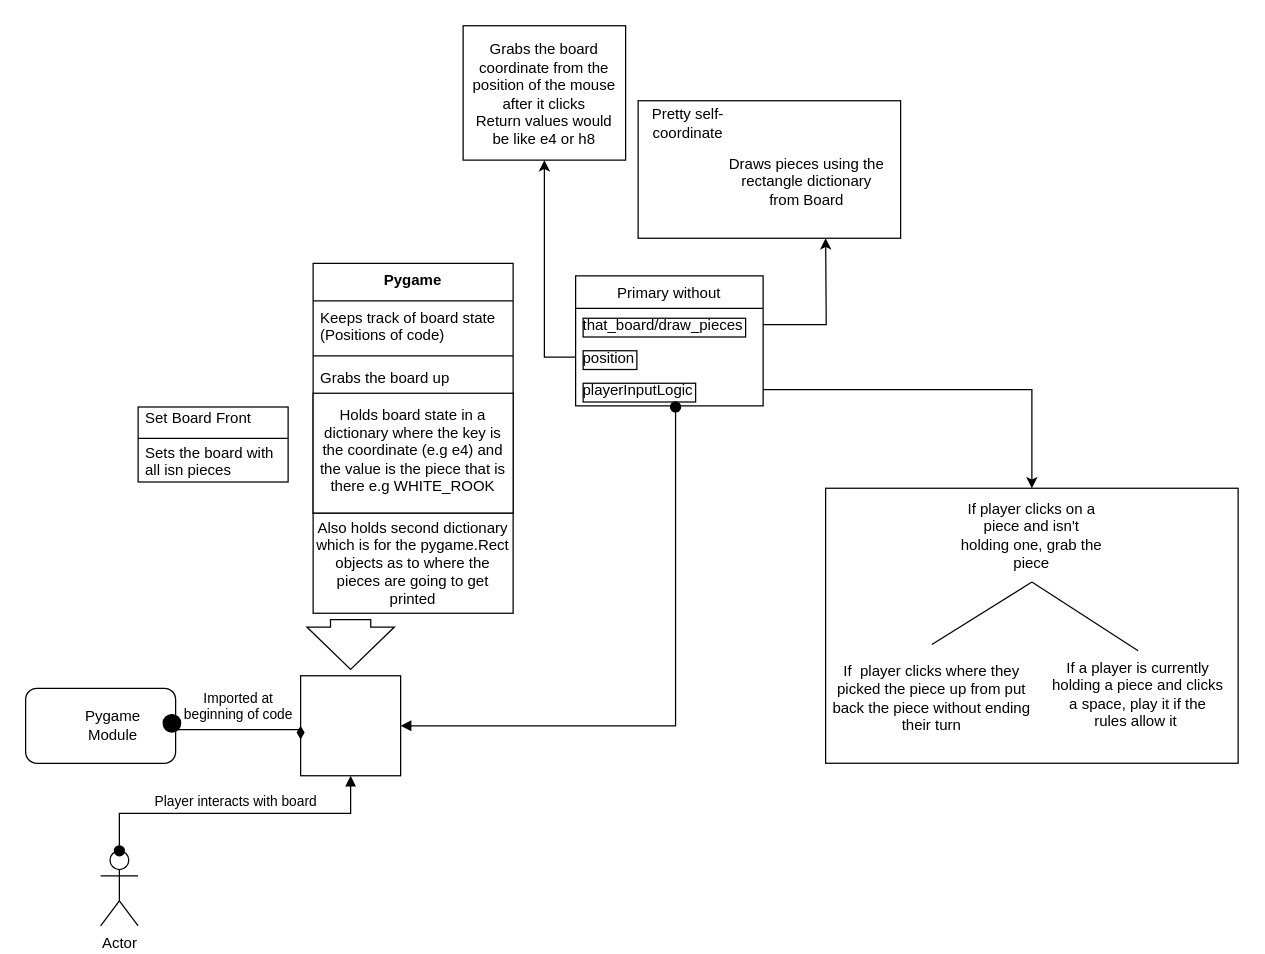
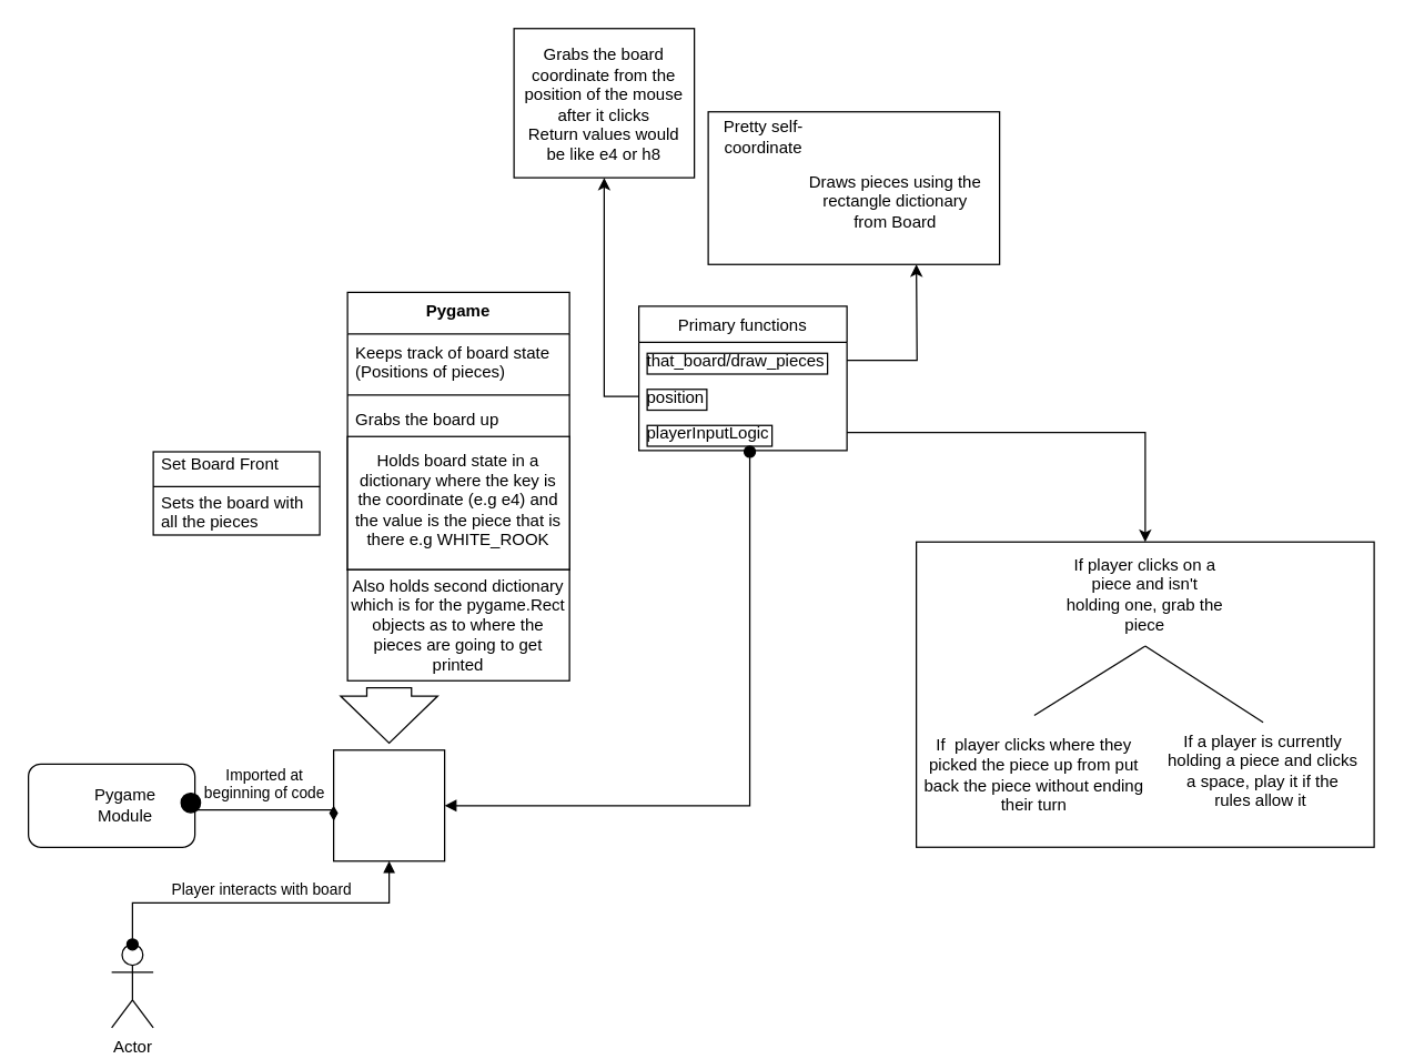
  <mxCell id="0" />
  <mxCell id="1" parent="0" />
  <mxCell id="2" value="" style="rounded=0;whiteSpace=wrap;html=1;" vertex="1" parent="1"><mxGeometry x="110" y="325" width="120" height="60" as="geometry" /></mxCell>
  <mxCell id="3" value="" style="whiteSpace=wrap;html=1;aspect=fixed;" vertex="1" parent="1"><mxGeometry x="240" y="540" width="80" height="80" as="geometry" /></mxCell>
  <mxCell id="4" value="Actor" style="shape=umlActor;verticalLabelPosition=bottom;verticalAlign=top;html=1;" vertex="1" parent="1"><mxGeometry x="80" y="680" width="30" height="60" as="geometry" /></mxCell>
  <mxCell id="5" value="Player interacts with board&lt;br&gt;" style="html=1;verticalAlign=bottom;startArrow=oval;startFill=1;endArrow=block;startSize=8;edgeStyle=elbowEdgeStyle;elbow=vertical;curved=0;rounded=0;exitX=0.5;exitY=0;exitDx=0;exitDy=0;exitPerimeter=0;" edge="1" parent="1" source="4" target="3"><mxGeometry width="60" relative="1" as="geometry"><mxPoint x="270" y="690" as="sourcePoint" /><mxPoint x="330" y="690" as="targetPoint" /></mxGeometry></mxCell>
  <mxCell id="6" value="" style="rounded=1;whiteSpace=wrap;html=1;" vertex="1" parent="1"><mxGeometry x="20" y="550" width="120" height="60" as="geometry" /></mxCell>
  <mxCell id="7" value="Pygame Module" style="text;html=1;strokeColor=none;fillColor=none;align=center;verticalAlign=middle;whiteSpace=wrap;rounded=0;" vertex="1" parent="1"><mxGeometry x="60" y="565" width="60" height="30" as="geometry" /></mxCell>
  <mxCell id="8" value="Pygame" style="swimlane;fontStyle=1;align=center;verticalAlign=top;childLayout=stackLayout;horizontal=1;startSize=30;horizontalStack=0;resizeParent=1;resizeParentMax=0;resizeLast=0;collapsible=1;marginBottom=0;" vertex="1" parent="1"><mxGeometry x="250" y="210" width="160" height="200" as="geometry"><mxRectangle x="300" y="380" width="80" height="30" as="alternateBounds" /></mxGeometry></mxCell>
- <mxCell id="9" value="Keeps track of board state&#10;(Positions of code)" style="text;strokeColor=none;fillColor=none;align=left;verticalAlign=top;spacingLeft=4;spacingRight=4;overflow=hidden;rotatable=0;points=[[0,0.5],[1,0.5]];portConstraint=eastwest;" vertex="1" parent="8"><mxGeometry y="30" width="160" height="40" as="geometry" /></mxCell>
+ <mxCell id="9" value="Keeps track of board state&#10;(Positions of pieces)" style="text;strokeColor=none;fillColor=none;align=left;verticalAlign=top;spacingLeft=4;spacingRight=4;overflow=hidden;rotatable=0;points=[[0,0.5],[1,0.5]];portConstraint=eastwest;" vertex="1" parent="8"><mxGeometry y="30" width="160" height="40" as="geometry" /></mxCell>
  <mxCell id="10" value="" style="line;strokeWidth=1;fillColor=none;align=left;verticalAlign=middle;spacingTop=-1;spacingLeft=3;spacingRight=3;rotatable=0;labelPosition=right;points=[];portConstraint=eastwest;strokeColor=inherit;" vertex="1" parent="8"><mxGeometry y="70" width="160" height="8" as="geometry" /></mxCell>
  <mxCell id="11" value="Grabs the board up" style="text;strokeColor=none;fillColor=none;align=left;verticalAlign=top;spacingLeft=4;spacingRight=4;overflow=hidden;rotatable=0;points=[[0,0.5],[1,0.5]];portConstraint=eastwest;" vertex="1" parent="8"><mxGeometry y="78" width="160" height="26" as="geometry" /></mxCell>
  <mxCell id="12" value="" style="rounded=0;whiteSpace=wrap;html=1;" vertex="1" parent="8"><mxGeometry y="104" width="160" height="96" as="geometry" /></mxCell>
  <mxCell id="13" style="text;strokeColor=none;fillColor=none;align=left;verticalAlign=top;spacingLeft=4;spacingRight=4;overflow=hidden;rotatable=0;points=[[0,0.5],[1,0.5]];portConstraint=eastwest;" vertex="1" parent="1"><mxGeometry x="200" y="380" width="160" height="40" as="geometry" /></mxCell>
  <mxCell id="14" value="Holds board state in a dictionary where the key is the coordinate (e.g e4) and the value is the piece that is there e.g WHITE_ROOK" style="text;html=1;strokeColor=none;fillColor=none;align=center;verticalAlign=middle;whiteSpace=wrap;rounded=0;" vertex="1" parent="1"><mxGeometry x="250" y="320" width="160" height="80" as="geometry" /></mxCell>
  <mxCell id="15" value="" style="rounded=0;whiteSpace=wrap;html=1;" vertex="1" parent="1"><mxGeometry x="250" y="410" width="160" height="80" as="geometry" /></mxCell>
  <mxCell id="16" value="Also holds second dictionary which is for the pygame.Rect objects as to where the pieces are going to get printed" style="text;html=1;strokeColor=none;fillColor=none;align=center;verticalAlign=middle;whiteSpace=wrap;rounded=0;" vertex="1" parent="1"><mxGeometry x="250" y="400" width="160" height="100" as="geometry" /></mxCell>
  <mxCell id="17" value="Imported at &lt;br&gt;beginning of code" style="html=1;verticalAlign=bottom;startArrow=circle;startFill=1;endArrow=diamondThin;startSize=6;endSize=8;edgeStyle=elbowEdgeStyle;elbow=vertical;curved=0;rounded=0;exitX=-0.033;exitY=0.6;exitDx=0;exitDy=0;exitPerimeter=0;entryX=0;entryY=0.5;entryDx=0;entryDy=0;endFill=1;" edge="1" parent="1" target="3"><mxGeometry x="0.027" y="3" width="80" relative="1" as="geometry"><mxPoint x="137.03" y="586" as="sourcePoint" /><mxPoint x="230" y="530" as="targetPoint" /><mxPoint as="offset" /></mxGeometry></mxCell>
- <mxCell id="18" value="Set Board Front&#10;&#10;Sets the board with&#10;all isn pieces" style="text;strokeColor=none;fillColor=none;align=left;verticalAlign=top;spacingLeft=4;spacingRight=4;overflow=hidden;rotatable=0;points=[[0,0.5],[1,0.5]];portConstraint=eastwest;labelBorderColor=none;" vertex="1" parent="1"><mxGeometry x="110" y="320" width="120" height="70" as="geometry" /></mxCell>
+ <mxCell id="18" value="Set Board Front&#10;&#10;Sets the board with&#10;all the pieces" style="text;strokeColor=none;fillColor=none;align=left;verticalAlign=top;spacingLeft=4;spacingRight=4;overflow=hidden;rotatable=0;points=[[0,0.5],[1,0.5]];portConstraint=eastwest;labelBorderColor=none;" vertex="1" parent="1"><mxGeometry x="110" y="320" width="120" height="70" as="geometry" /></mxCell>
  <mxCell id="19" value="" style="html=1;shadow=0;dashed=0;align=center;verticalAlign=middle;shape=mxgraph.arrows2.arrow;dy=0.54;dx=34;notch=0;rotation=90;" vertex="1" parent="1"><mxGeometry x="260" y="480" width="40" height="70" as="geometry" /></mxCell>
- <mxCell id="20" value="Primary without" style="swimlane;fontStyle=0;childLayout=stackLayout;horizontal=1;startSize=26;fillColor=none;horizontalStack=0;resizeParent=1;resizeParentMax=0;resizeLast=0;collapsible=1;marginBottom=0;" vertex="1" parent="1"><mxGeometry x="460" y="220" width="150" height="104" as="geometry" /></mxCell>
+ <mxCell id="20" value="Primary functions" style="swimlane;fontStyle=0;childLayout=stackLayout;horizontal=1;startSize=26;fillColor=none;horizontalStack=0;resizeParent=1;resizeParentMax=0;resizeLast=0;collapsible=1;marginBottom=0;" vertex="1" parent="1"><mxGeometry x="460" y="220" width="150" height="104" as="geometry" /></mxCell>
  <mxCell id="21" style="edgeStyle=orthogonalEdgeStyle;rounded=0;orthogonalLoop=1;jettySize=auto;html=1;exitX=1;exitY=0.5;exitDx=0;exitDy=0;endArrow=classic;endFill=1;" edge="1" parent="20" source="22"><mxGeometry relative="1" as="geometry"><mxPoint x="200" y="-30" as="targetPoint" /></mxGeometry></mxCell>
  <mxCell id="22" value="that_board/draw_pieces" style="text;strokeColor=none;fillColor=none;align=left;verticalAlign=top;spacingLeft=4;spacingRight=4;overflow=hidden;rotatable=0;points=[[0,0.5],[1,0.5]];portConstraint=eastwest;labelBorderColor=default;" vertex="1" parent="20"><mxGeometry y="26" width="150" height="26" as="geometry" /></mxCell>
  <mxCell id="23" value="position" style="text;strokeColor=none;fillColor=none;align=left;verticalAlign=top;spacingLeft=4;spacingRight=4;overflow=hidden;rotatable=0;points=[[0,0.5],[1,0.5]];portConstraint=eastwest;labelBorderColor=default;" vertex="1" parent="20"><mxGeometry y="52" width="150" height="26" as="geometry" /></mxCell>
  <mxCell id="24" value="playerInputLogic" style="text;strokeColor=none;fillColor=none;align=left;verticalAlign=top;spacingLeft=4;spacingRight=4;overflow=hidden;rotatable=0;points=[[0,0.5],[1,0.5]];portConstraint=eastwest;labelBorderColor=default;" vertex="1" parent="20"><mxGeometry y="78" width="150" height="26" as="geometry" /></mxCell>
  <mxCell id="25" value="" style="endArrow=none;html=1;rounded=0;" edge="1" parent="1"><mxGeometry width="50" height="50" relative="1" as="geometry"><mxPoint x="110" y="350" as="sourcePoint" /><mxPoint x="230" y="350" as="targetPoint" /><Array as="points"><mxPoint x="170" y="350" /></Array></mxGeometry></mxCell>
  <mxCell id="26" value="" style="rounded=0;whiteSpace=wrap;html=1;labelBorderColor=none;" vertex="1" parent="1"><mxGeometry x="510" y="80" width="210" height="110" as="geometry" /></mxCell>
  <mxCell id="27" value="Pretty self-coordinate" style="text;html=1;strokeColor=none;fillColor=none;align=center;verticalAlign=middle;whiteSpace=wrap;rounded=0;" vertex="1" parent="1"><mxGeometry x="510" y="80" width="80" height="35" as="geometry" /></mxCell>
  <mxCell id="28" value="Draws pieces using the rectangle dictionary from Board" style="text;html=1;strokeColor=none;fillColor=none;align=center;verticalAlign=middle;whiteSpace=wrap;rounded=0;" vertex="1" parent="1"><mxGeometry x="580" y="90" width="130" height="110" as="geometry" /></mxCell>
  <mxCell id="29" value="" style="rounded=0;whiteSpace=wrap;html=1;labelBorderColor=default;" vertex="1" parent="1"><mxGeometry x="370" y="20" width="130" height="107.5" as="geometry" /></mxCell>
  <mxCell id="30" style="edgeStyle=orthogonalEdgeStyle;rounded=0;orthogonalLoop=1;jettySize=auto;html=1;exitX=0;exitY=0.5;exitDx=0;exitDy=0;endArrow=classic;endFill=1;" edge="1" parent="1" source="23" target="29"><mxGeometry relative="1" as="geometry"><mxPoint x="430" y="120" as="targetPoint" /></mxGeometry></mxCell>
  <mxCell id="31" value="Grabs the board coordinate from the position of the mouse after it clicks&lt;br&gt;Return values would be like e4 or h8" style="text;html=1;strokeColor=none;fillColor=none;align=center;verticalAlign=middle;whiteSpace=wrap;rounded=0;" vertex="1" parent="1"><mxGeometry x="373.13" y="20" width="123.75" height="110" as="geometry" /></mxCell>
  <mxCell id="32" value="" style="rounded=0;whiteSpace=wrap;html=1;labelBorderColor=default;" vertex="1" parent="1"><mxGeometry x="660" y="390" width="330" height="220" as="geometry" /></mxCell>
  <mxCell id="33" style="edgeStyle=orthogonalEdgeStyle;rounded=0;orthogonalLoop=1;jettySize=auto;html=1;exitX=1;exitY=0.5;exitDx=0;exitDy=0;endArrow=classic;endFill=1;" edge="1" parent="1" source="24" target="32"><mxGeometry relative="1" as="geometry"><mxPoint x="720" y="520" as="targetPoint" /></mxGeometry></mxCell>
  <mxCell id="34" value="If player clicks on a piece and isn't holding one, grab the piece" style="text;html=1;strokeColor=none;fillColor=none;align=center;verticalAlign=middle;whiteSpace=wrap;rounded=0;" vertex="1" parent="1"><mxGeometry x="765" y="390" width="120" height="75" as="geometry" /></mxCell>
  <mxCell id="35" value="If a player is currently holding a piece and clicks a space, play it if the rules allow it&amp;nbsp;" style="text;html=1;strokeColor=none;fillColor=none;align=center;verticalAlign=middle;whiteSpace=wrap;rounded=0;" vertex="1" parent="1"><mxGeometry x="840" y="520" width="140" height="70" as="geometry" /></mxCell>
  <mxCell id="36" value="If&amp;nbsp; player clicks where they picked the piece up from put back the piece without ending their turn" style="text;html=1;strokeColor=none;fillColor=none;align=center;verticalAlign=middle;whiteSpace=wrap;rounded=0;" vertex="1" parent="1"><mxGeometry x="660" y="515" width="170" height="85" as="geometry" /></mxCell>
  <mxCell id="37" value="" style="endArrow=none;html=1;rounded=0;exitX=0.5;exitY=0;exitDx=0;exitDy=0;entryX=0.5;entryY=1;entryDx=0;entryDy=0;" edge="1" parent="1" source="36" target="34"><mxGeometry width="50" height="50" relative="1" as="geometry"><mxPoint x="580" y="500" as="sourcePoint" /><mxPoint x="630" y="450" as="targetPoint" /></mxGeometry></mxCell>
  <mxCell id="38" value="" style="endArrow=none;html=1;rounded=0;exitX=0.5;exitY=1;exitDx=0;exitDy=0;entryX=0.5;entryY=0;entryDx=0;entryDy=0;" edge="1" parent="1" source="34" target="35"><mxGeometry width="50" height="50" relative="1" as="geometry"><mxPoint x="580" y="500" as="sourcePoint" /><mxPoint x="630" y="450" as="targetPoint" /></mxGeometry></mxCell>
  <mxCell id="39" value="" style="html=1;verticalAlign=bottom;startArrow=oval;startFill=1;endArrow=block;startSize=8;edgeStyle=elbowEdgeStyle;elbow=vertical;curved=0;rounded=0;exitX=0.533;exitY=1.038;exitDx=0;exitDy=0;exitPerimeter=0;entryX=1;entryY=0.5;entryDx=0;entryDy=0;" edge="1" parent="1" source="24" target="3"><mxGeometry width="60" relative="1" as="geometry"><mxPoint x="580" y="370" as="sourcePoint" /><mxPoint x="640" y="370" as="targetPoint" /><Array as="points"><mxPoint x="440" y="580" /><mxPoint x="400" y="510" /><mxPoint x="400" y="480" /><mxPoint x="430" y="480" /></Array></mxGeometry></mxCell>
